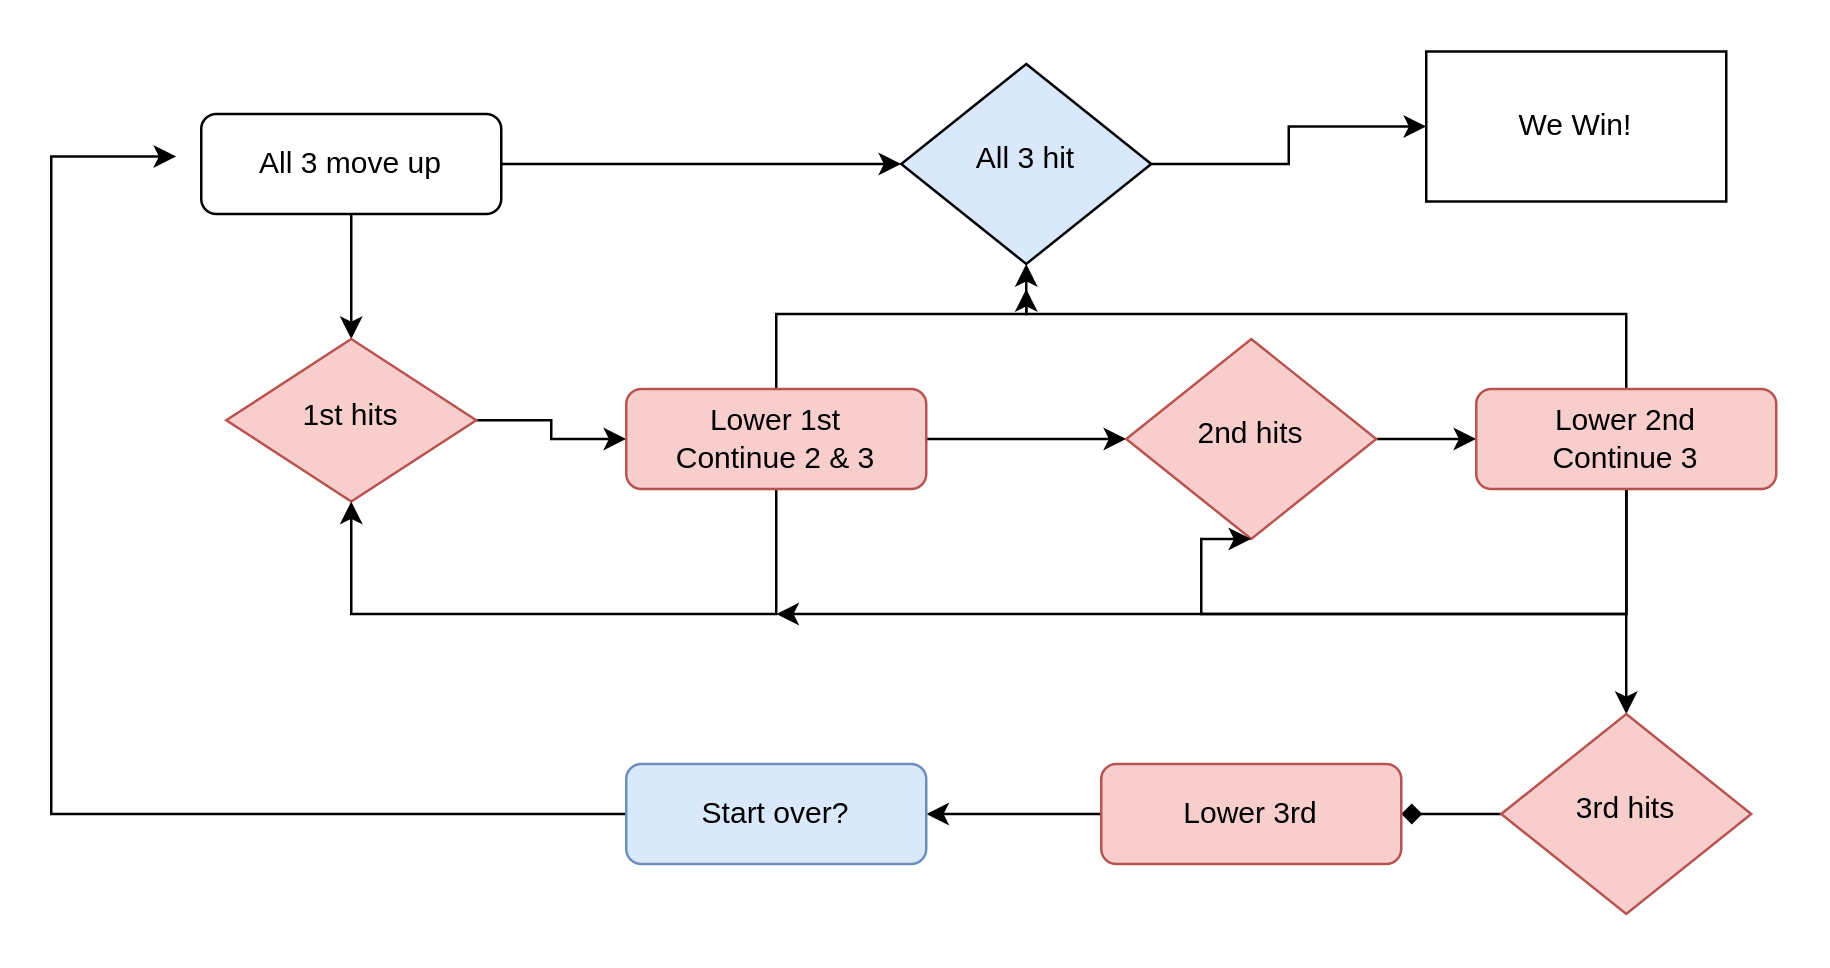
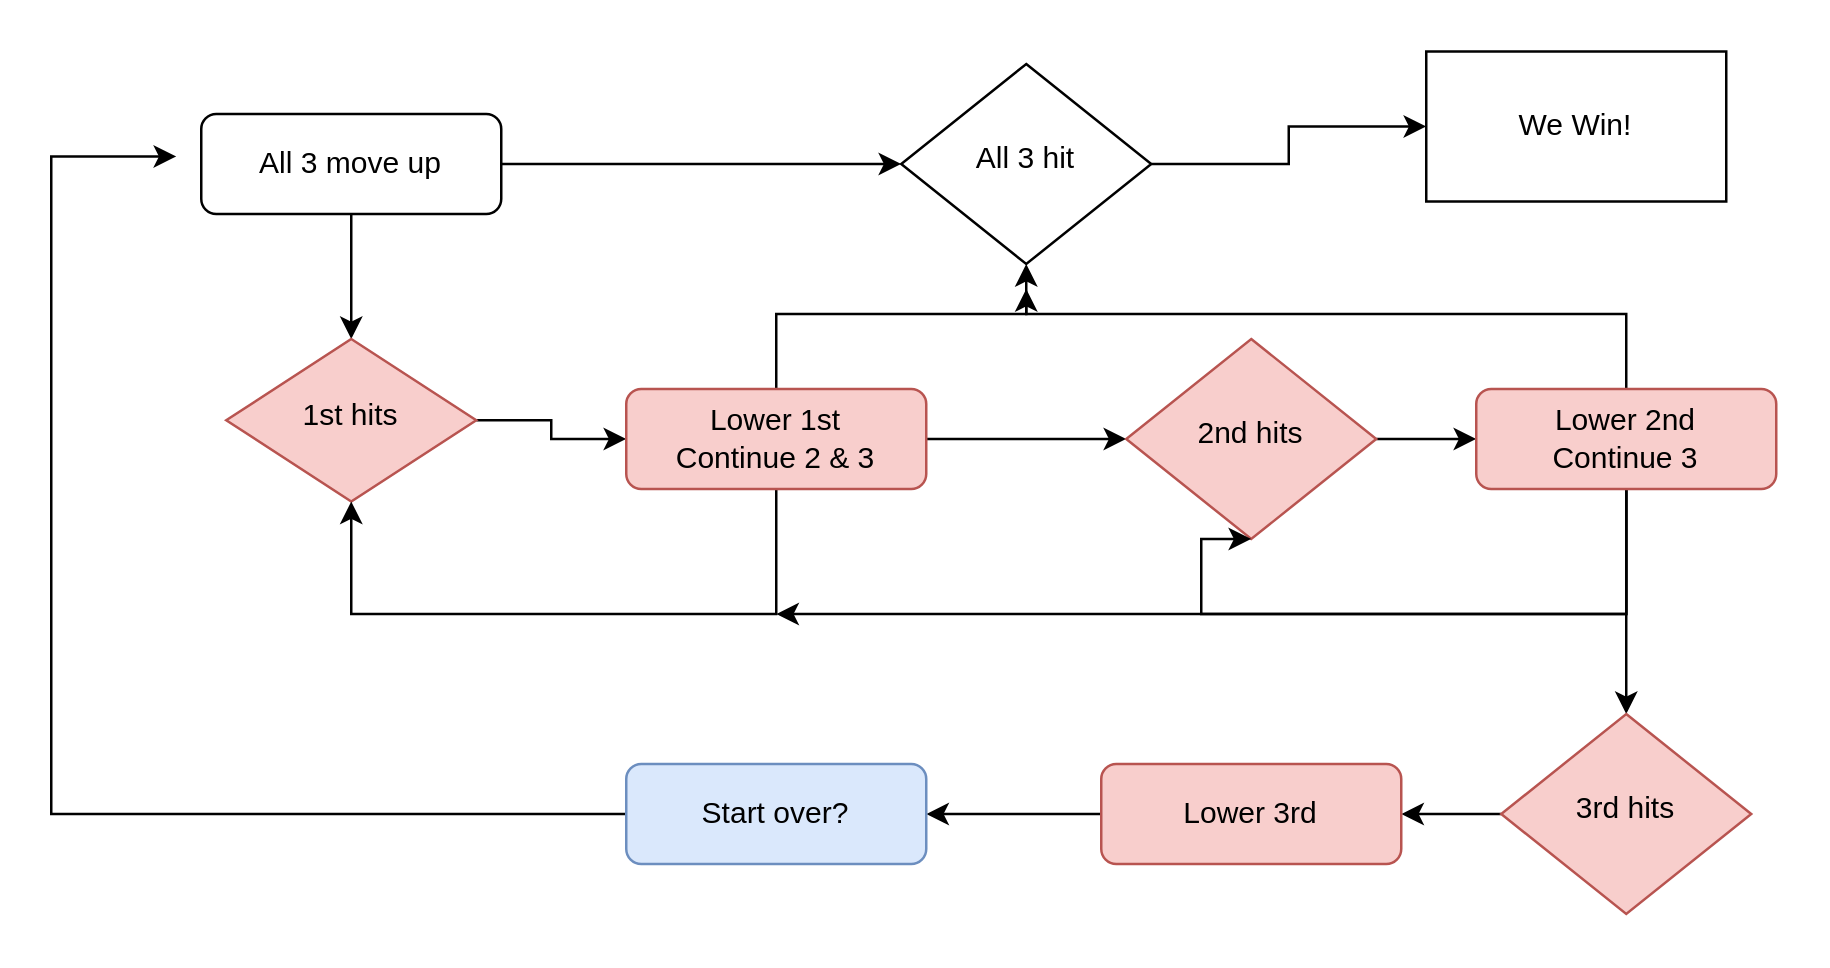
  <mxCell id="0" />
  <mxCell id="1" parent="0" />
  <mxCell id="2" style="edgeStyle=orthogonalEdgeStyle;rounded=0;orthogonalLoop=1;jettySize=auto;html=1;entryX=0;entryY=0.5;entryDx=0;entryDy=0;" parent="1" source="4" target="12" edge="1"><mxGeometry relative="1" as="geometry" /></mxCell>
  <mxCell id="3" style="edgeStyle=orthogonalEdgeStyle;rounded=0;orthogonalLoop=1;jettySize=auto;html=1;entryX=0.5;entryY=0;entryDx=0;entryDy=0;" parent="1" source="4" target="6" edge="1"><mxGeometry relative="1" as="geometry" /></mxCell>
  <mxCell id="4" value="All 3 move up" style="rounded=1;whiteSpace=wrap;html=1;fontSize=12;glass=0;strokeWidth=1;shadow=0;" parent="1" vertex="1"><mxGeometry x="80" y="45" width="120" height="40" as="geometry" /></mxCell>
  <mxCell id="5" style="edgeStyle=orthogonalEdgeStyle;rounded=0;orthogonalLoop=1;jettySize=auto;html=1;entryX=0;entryY=0.5;entryDx=0;entryDy=0;" parent="1" source="6" target="10" edge="1"><mxGeometry relative="1" as="geometry" /></mxCell>
  <mxCell id="6" value="1st hits" style="rhombus;whiteSpace=wrap;html=1;shadow=0;fontFamily=Helvetica;fontSize=12;align=center;strokeWidth=1;spacing=6;spacingTop=-4;fillColor=#f8cecc;strokeColor=#b85450;" parent="1" vertex="1"><mxGeometry x="90" y="135" width="100" height="65" as="geometry" /></mxCell>
  <mxCell id="7" style="edgeStyle=orthogonalEdgeStyle;rounded=0;orthogonalLoop=1;jettySize=auto;html=1;entryX=0.5;entryY=1;entryDx=0;entryDy=0;" parent="1" source="10" target="12" edge="1"><mxGeometry relative="1" as="geometry"><Array as="points"><mxPoint x="310" y="125" /><mxPoint x="410" y="125" /></Array></mxGeometry></mxCell>
  <mxCell id="8" style="edgeStyle=orthogonalEdgeStyle;rounded=0;orthogonalLoop=1;jettySize=auto;html=1;entryX=0.5;entryY=1;entryDx=0;entryDy=0;" parent="1" source="10" target="6" edge="1"><mxGeometry relative="1" as="geometry"><mxPoint x="140" y="255" as="targetPoint" /><Array as="points"><mxPoint x="310" y="245" /><mxPoint x="140" y="245" /></Array></mxGeometry></mxCell>
  <mxCell id="9" style="edgeStyle=orthogonalEdgeStyle;rounded=0;orthogonalLoop=1;jettySize=auto;html=1;entryX=0;entryY=0.5;entryDx=0;entryDy=0;" parent="1" source="10" target="15" edge="1"><mxGeometry relative="1" as="geometry" /></mxCell>
  <mxCell id="10" value="Lower 1st&lt;br&gt;Continue 2 &amp;amp; 3" style="rounded=1;whiteSpace=wrap;html=1;fontSize=12;glass=0;strokeWidth=1;shadow=0;fillColor=#f8cecc;strokeColor=#b85450;" parent="1" vertex="1"><mxGeometry x="250" y="155" width="120" height="40" as="geometry" /></mxCell>
  <mxCell id="11" style="edgeStyle=orthogonalEdgeStyle;rounded=0;orthogonalLoop=1;jettySize=auto;html=1;entryX=0;entryY=0.5;entryDx=0;entryDy=0;" parent="1" source="12" target="13" edge="1"><mxGeometry relative="1" as="geometry" /></mxCell>
- <mxCell id="12" value="All 3 hit" style="rhombus;whiteSpace=wrap;html=1;shadow=0;fontFamily=Helvetica;fontSize=12;align=center;strokeWidth=1;spacing=6;spacingTop=-4;fillColor=#dae8fc;" parent="1" vertex="1"><mxGeometry x="360" y="25" width="100" height="80" as="geometry" /></mxCell>
+ <mxCell id="12" value="All 3 hit" style="rhombus;whiteSpace=wrap;html=1;shadow=0;fontFamily=Helvetica;fontSize=12;align=center;strokeWidth=1;spacing=6;spacingTop=-4;" parent="1" vertex="1"><mxGeometry x="360" y="25" width="100" height="80" as="geometry" /></mxCell>
  <mxCell id="13" value="We Win!" style="rounded=0;whiteSpace=wrap;html=1;" parent="1" vertex="1"><mxGeometry x="570" y="20" width="120" height="60" as="geometry" /></mxCell>
  <mxCell id="14" style="edgeStyle=orthogonalEdgeStyle;rounded=0;orthogonalLoop=1;jettySize=auto;html=1;exitX=1;exitY=0.5;exitDx=0;exitDy=0;entryX=0;entryY=0.5;entryDx=0;entryDy=0;" parent="1" source="15" target="20" edge="1"><mxGeometry relative="1" as="geometry" /></mxCell>
  <mxCell id="15" value="2nd hits" style="rhombus;whiteSpace=wrap;html=1;shadow=0;fontFamily=Helvetica;fontSize=12;align=center;strokeWidth=1;spacing=6;spacingTop=-4;fillColor=#f8cecc;strokeColor=#b85450;" parent="1" vertex="1"><mxGeometry x="450" y="135" width="100" height="80" as="geometry" /></mxCell>
  <mxCell id="16" style="edgeStyle=orthogonalEdgeStyle;rounded=0;orthogonalLoop=1;jettySize=auto;html=1;" parent="1" source="20" edge="1"><mxGeometry relative="1" as="geometry"><mxPoint x="410" y="115" as="targetPoint" /><Array as="points"><mxPoint x="650" y="125" /><mxPoint x="410" y="125" /></Array></mxGeometry></mxCell>
  <mxCell id="17" style="edgeStyle=orthogonalEdgeStyle;rounded=0;orthogonalLoop=1;jettySize=auto;html=1;entryX=0.5;entryY=0;entryDx=0;entryDy=0;" parent="1" source="20" target="22" edge="1"><mxGeometry relative="1" as="geometry" /></mxCell>
  <mxCell id="18" style="edgeStyle=orthogonalEdgeStyle;rounded=0;orthogonalLoop=1;jettySize=auto;html=1;" parent="1" source="20" edge="1"><mxGeometry relative="1" as="geometry"><mxPoint x="310" y="245" as="targetPoint" /><Array as="points"><mxPoint x="650" y="245" /></Array></mxGeometry></mxCell>
  <mxCell id="19" style="edgeStyle=orthogonalEdgeStyle;rounded=0;orthogonalLoop=1;jettySize=auto;html=1;entryX=0.5;entryY=1;entryDx=0;entryDy=0;" parent="1" source="20" target="15" edge="1"><mxGeometry relative="1" as="geometry"><mxPoint x="620" y="235" as="targetPoint" /><Array as="points"><mxPoint x="650" y="245" /><mxPoint x="480" y="245" /></Array></mxGeometry></mxCell>
  <mxCell id="20" value="Lower 2nd&lt;br&gt;Continue 3" style="rounded=1;whiteSpace=wrap;html=1;fontSize=12;glass=0;strokeWidth=1;shadow=0;fillColor=#f8cecc;strokeColor=#b85450;" parent="1" vertex="1"><mxGeometry x="590" y="155" width="120" height="40" as="geometry" /></mxCell>
- <mxCell id="21" style="edgeStyle=orthogonalEdgeStyle;rounded=0;orthogonalLoop=1;jettySize=auto;html=1;entryX=1;entryY=0.5;entryDx=0;entryDy=0;endArrow=diamond;" parent="1" source="22" target="24" edge="1"><mxGeometry relative="1" as="geometry" /></mxCell>
+ <mxCell id="21" style="edgeStyle=orthogonalEdgeStyle;rounded=0;orthogonalLoop=1;jettySize=auto;html=1;entryX=1;entryY=0.5;entryDx=0;entryDy=0;" parent="1" source="22" target="24" edge="1"><mxGeometry relative="1" as="geometry" /></mxCell>
  <mxCell id="22" value="3rd hits" style="rhombus;whiteSpace=wrap;html=1;shadow=0;fontFamily=Helvetica;fontSize=12;align=center;strokeWidth=1;spacing=6;spacingTop=-4;fillColor=#f8cecc;strokeColor=#b85450;" parent="1" vertex="1"><mxGeometry x="600" y="285" width="100" height="80" as="geometry" /></mxCell>
  <mxCell id="23" style="edgeStyle=orthogonalEdgeStyle;rounded=0;orthogonalLoop=1;jettySize=auto;html=1;entryX=1;entryY=0.5;entryDx=0;entryDy=0;" parent="1" source="24" target="26" edge="1"><mxGeometry relative="1" as="geometry" /></mxCell>
  <mxCell id="24" value="Lower 3rd" style="rounded=1;whiteSpace=wrap;html=1;fontSize=12;glass=0;strokeWidth=1;shadow=0;fillColor=#f8cecc;strokeColor=#b85450;" parent="1" vertex="1"><mxGeometry x="440" y="305" width="120" height="40" as="geometry" /></mxCell>
  <mxCell id="25" style="edgeStyle=orthogonalEdgeStyle;rounded=0;orthogonalLoop=1;jettySize=auto;html=1;" parent="1" source="26" edge="1"><mxGeometry relative="1" as="geometry"><mxPoint x="70" y="62" as="targetPoint" /><Array as="points"><mxPoint x="20" y="325" /><mxPoint x="20" y="62" /></Array></mxGeometry></mxCell>
  <mxCell id="26" value="Start over?" style="rounded=1;whiteSpace=wrap;html=1;fontSize=12;glass=0;strokeWidth=1;shadow=0;fillColor=#dae8fc;strokeColor=#6c8ebf;" parent="1" vertex="1"><mxGeometry x="250" y="305" width="120" height="40" as="geometry" /></mxCell>
